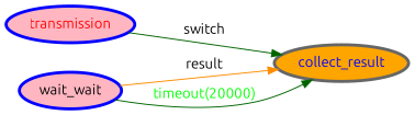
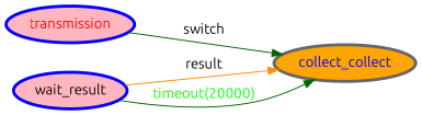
  digraph {
    fontname=Ubuntu
    rankdir=LR
    node [color=blue fillcolor=lightpink fontname=Ubuntu penwidth=3 style=filled]
    edge [color=darkgreen fontcolor=black fontname=Ubuntu]
    transmission [fontcolor=red]
-   collect_result [color=gray40 fillcolor=orange fontcolor=blue]
-   wait_result [fontcolor=black label=wait_wait]
+   collect_result [color=gray40 fillcolor=orange fontcolor=blue label=collect_collect]
+   wait_result [fontcolor=black]
    transmission -> collect_result [label=switch]
    wait_result -> collect_result [color=darkorange label=result]
    wait_result -> collect_result [fontcolor=green label="timeout(20000)"]
  }
